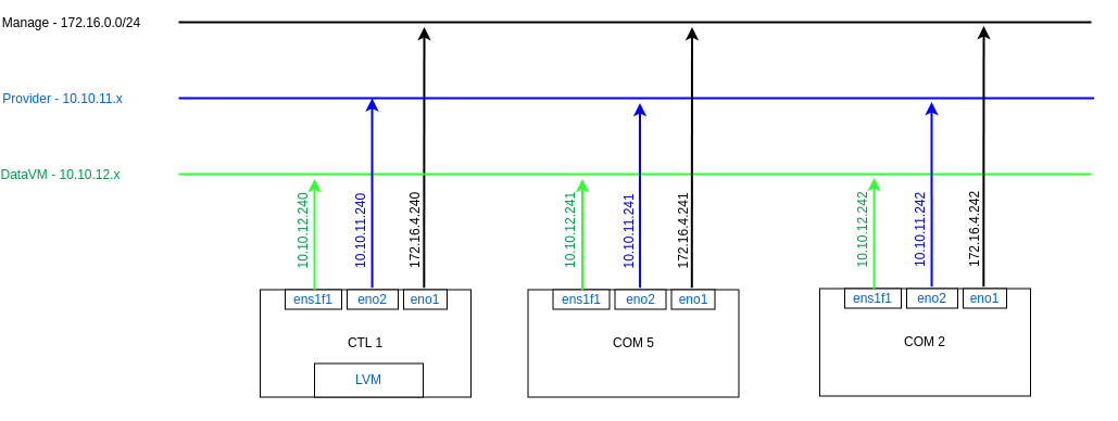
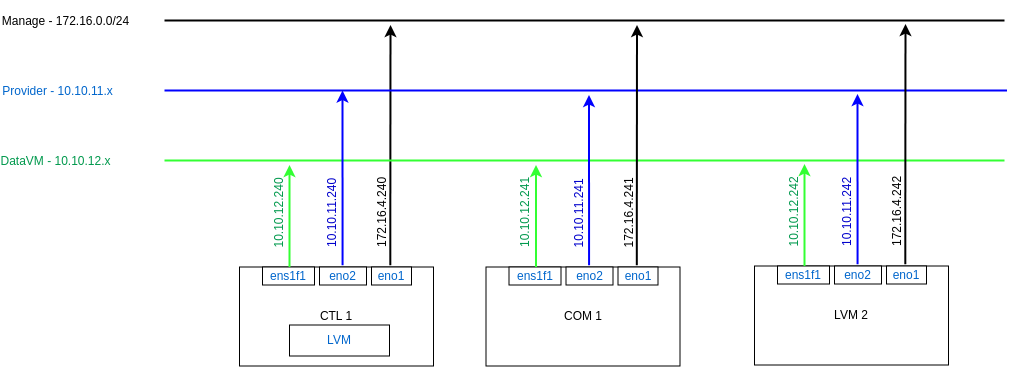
  <mxCell id="0" />
  <mxCell id="1" parent="0" />
  <mxCell id="2" value="" style="endArrow=classic;html=1;exitX=0.75;exitY=0;exitDx=0;exitDy=0;strokeWidth=2;" edge="1" parent="1"><mxGeometry width="50" height="50" relative="1" as="geometry"><mxPoint x="245.786" y="264.643" as="sourcePoint" /><mxPoint x="246" y="24.5" as="targetPoint" /></mxGeometry></mxCell>
  <mxCell id="3" value="CTL 1" style="rounded=0;whiteSpace=wrap;html=1;" parent="1" vertex="1"><mxGeometry x="95" y="266.5" width="194" height="99" as="geometry" /></mxCell>
  <mxCell id="4" value="" style="endArrow=none;html=1;strokeColor=#33FF33;strokeWidth=2;" parent="1" edge="1"><mxGeometry width="50" height="50" relative="1" as="geometry"><mxPoint x="20" y="160" as="sourcePoint" /><mxPoint x="860" y="160" as="targetPoint" /></mxGeometry></mxCell>
  <mxCell id="5" value="&lt;font color=&quot;#00994d&quot;&gt;DataVM - 10.10.12.x&lt;/font&gt;&lt;br&gt;" style="text;html=1;resizable=0;points=[];align=center;verticalAlign=middle;labelBackgroundColor=#ffffff;fontColor=#00CC00;" parent="4" vertex="1" connectable="0"><mxGeometry x="0.788" relative="1" as="geometry"><mxPoint x="-860.5" as="offset" /></mxGeometry></mxCell>
  <mxCell id="6" value="" style="endArrow=none;html=1;strokeWidth=2;" parent="1" edge="1"><mxGeometry width="50" height="50" relative="1" as="geometry"><mxPoint x="20" y="20" as="sourcePoint" /><mxPoint x="860" y="20" as="targetPoint" /></mxGeometry></mxCell>
  <mxCell id="7" value="Manage - 172.16.0.0/24" style="text;html=1;resizable=0;points=[];align=center;verticalAlign=middle;labelBackgroundColor=#ffffff;" parent="6" vertex="1" connectable="0"><mxGeometry x="0.788" relative="1" as="geometry"><mxPoint x="-850.5" as="offset" /></mxGeometry></mxCell>
  <mxCell id="8" value="" style="endArrow=none;html=1;strokeColor=#0000FF;strokeWidth=2;" parent="1" edge="1"><mxGeometry width="50" height="50" relative="1" as="geometry"><mxPoint x="20" y="90" as="sourcePoint" /><mxPoint x="862.5" y="90" as="targetPoint" /></mxGeometry></mxCell>
  <mxCell id="9" value="Provider - 10.10.11.x&lt;br&gt;" style="text;html=1;resizable=0;points=[];align=center;verticalAlign=middle;labelBackgroundColor=#ffffff;fontColor=#0066CC;" parent="8" vertex="1" connectable="0"><mxGeometry x="0.788" relative="1" as="geometry"><mxPoint x="-860.5" as="offset" /></mxGeometry></mxCell>
  <mxCell id="10" value="eno2" style="rounded=0;whiteSpace=wrap;html=1;strokeColor=#000000;fontColor=#0066CC;" parent="1" vertex="1"><mxGeometry x="175" y="266.5" width="47" height="18" as="geometry" /></mxCell>
  <mxCell id="11" value="eno1&lt;br&gt;" style="rounded=0;whiteSpace=wrap;html=1;strokeColor=#000000;fontColor=#0066CC;" parent="1" vertex="1"><mxGeometry x="227" y="266.5" width="40" height="18" as="geometry" /></mxCell>
  <mxCell id="12" value="&lt;div&gt;ens1f1&lt;/div&gt;" style="rounded=0;whiteSpace=wrap;html=1;strokeColor=#000000;fontColor=#0066CC;" parent="1" vertex="1"><mxGeometry x="118" y="266.5" width="52" height="18" as="geometry" /></mxCell>
  <mxCell id="13" value="" style="endArrow=classic;html=1;strokeColor=#33FF33;exitX=0.159;exitY=0.021;exitDx=0;exitDy=0;exitPerimeter=0;strokeWidth=2;" parent="1" edge="1"><mxGeometry width="50" height="50" relative="1" as="geometry"><mxPoint x="145" y="266.5" as="sourcePoint" /><mxPoint x="145" y="164.5" as="targetPoint" /></mxGeometry></mxCell>
  <mxCell id="14" value="" style="endArrow=classic;html=1;exitX=0.5;exitY=0;exitDx=0;exitDy=0;strokeColor=#0000FF;strokeWidth=2;" parent="1" edge="1"><mxGeometry width="50" height="50" relative="1" as="geometry"><mxPoint x="198.071" y="264.643" as="sourcePoint" /><mxPoint x="198" y="90" as="targetPoint" /></mxGeometry></mxCell>
  <mxCell id="15" value="172.16.4.240" style="text;html=1;rotation=-90;" vertex="1" parent="1"><mxGeometry x="188.5" y="184.5" width="100" height="30" as="geometry" /></mxCell>
- <mxCell id="16" value="LVM" style="rounded=0;whiteSpace=wrap;html=1;strokeColor=#000000;fontColor=#0066CC;" vertex="1" parent="1"><mxGeometry x="145" y="334.5" width="100" height="31" as="geometry" /></mxCell>
+ <mxCell id="16" value="LVM" style="rounded=0;whiteSpace=wrap;html=1;strokeColor=#000000;fontColor=#0066CC;" vertex="1" parent="1"><mxGeometry x="145" y="324.5" width="100" height="31" as="geometry" /></mxCell>
  <mxCell id="17" value="&lt;font color=&quot;#0000cc&quot;&gt;10.10.11.240&lt;/font&gt;" style="text;html=1;rotation=-90;" vertex="1" parent="1"><mxGeometry x="143.5" y="189.5" width="90" height="30" as="geometry" /></mxCell>
  <mxCell id="18" value="&lt;font color=&quot;#00994d&quot;&gt;10.10.12.240&lt;/font&gt;" style="text;html=1;rotation=-90;" vertex="1" parent="1"><mxGeometry x="85" y="184.5" width="100" height="30" as="geometry" /></mxCell>
  <mxCell id="19" value="" style="endArrow=classic;html=1;exitX=0.75;exitY=0;exitDx=0;exitDy=0;strokeWidth=2;" edge="1" parent="1"><mxGeometry width="50" height="50" relative="1" as="geometry"><mxPoint x="492.286" y="264.643" as="sourcePoint" /><mxPoint x="492.5" y="24.5" as="targetPoint" /></mxGeometry></mxCell>
- <mxCell id="20" value="COM 5" style="rounded=0;whiteSpace=wrap;html=1;" vertex="1" parent="1"><mxGeometry x="341.5" y="266.5" width="194" height="99" as="geometry" /></mxCell>
+ <mxCell id="20" value="COM 1" style="rounded=0;whiteSpace=wrap;html=1;" vertex="1" parent="1"><mxGeometry x="341.5" y="266.5" width="194" height="99" as="geometry" /></mxCell>
  <mxCell id="21" value="eno2" style="rounded=0;whiteSpace=wrap;html=1;strokeColor=#000000;fontColor=#0066CC;" vertex="1" parent="1"><mxGeometry x="421.5" y="266.5" width="47" height="18" as="geometry" /></mxCell>
  <mxCell id="22" value="eno1&lt;br&gt;" style="rounded=0;whiteSpace=wrap;html=1;strokeColor=#000000;fontColor=#0066CC;" vertex="1" parent="1"><mxGeometry x="473.5" y="266.5" width="40" height="18" as="geometry" /></mxCell>
  <mxCell id="23" value="&lt;div&gt;ens1f1&lt;/div&gt;" style="rounded=0;whiteSpace=wrap;html=1;strokeColor=#000000;fontColor=#0066CC;" vertex="1" parent="1"><mxGeometry x="364.5" y="266.5" width="52" height="18" as="geometry" /></mxCell>
  <mxCell id="24" value="" style="endArrow=classic;html=1;strokeColor=#33FF33;exitX=0.159;exitY=0.021;exitDx=0;exitDy=0;exitPerimeter=0;strokeWidth=2;" edge="1" parent="1"><mxGeometry width="50" height="50" relative="1" as="geometry"><mxPoint x="391.5" y="266.5" as="sourcePoint" /><mxPoint x="391.5" y="164.5" as="targetPoint" /></mxGeometry></mxCell>
  <mxCell id="25" value="" style="endArrow=classic;html=1;exitX=0.5;exitY=0;exitDx=0;exitDy=0;strokeColor=#0000FF;strokeWidth=2;" edge="1" parent="1"><mxGeometry width="50" height="50" relative="1" as="geometry"><mxPoint x="444.571" y="264.643" as="sourcePoint" /><mxPoint x="444.5" y="94.5" as="targetPoint" /></mxGeometry></mxCell>
  <mxCell id="26" value="172.16.4.241" style="text;html=1;rotation=-90;" vertex="1" parent="1"><mxGeometry x="435" y="184.5" width="100" height="30" as="geometry" /></mxCell>
  <mxCell id="27" value="&lt;font color=&quot;#0000cc&quot;&gt;10.10.11.241&lt;/font&gt;" style="text;html=1;rotation=-90;" vertex="1" parent="1"><mxGeometry x="390" y="189.5" width="90" height="30" as="geometry" /></mxCell>
  <mxCell id="28" value="&lt;font color=&quot;#00994d&quot;&gt;10.10.12.241&lt;/font&gt;" style="text;html=1;rotation=-90;" vertex="1" parent="1"><mxGeometry x="331.5" y="184.5" width="100" height="30" as="geometry" /></mxCell>
  <mxCell id="29" value="" style="endArrow=classic;html=1;exitX=0.75;exitY=0;exitDx=0;exitDy=0;strokeWidth=2;" edge="1" parent="1"><mxGeometry width="50" height="50" relative="1" as="geometry"><mxPoint x="760.786" y="263.643" as="sourcePoint" /><mxPoint x="761" y="23.5" as="targetPoint" /></mxGeometry></mxCell>
- <mxCell id="30" value="COM 2" style="rounded=0;whiteSpace=wrap;html=1;" vertex="1" parent="1"><mxGeometry x="610" y="265.5" width="194" height="99" as="geometry" /></mxCell>
+ <mxCell id="30" value="LVM 2" style="rounded=0;whiteSpace=wrap;html=1;" vertex="1" parent="1"><mxGeometry x="610" y="265.5" width="194" height="99" as="geometry" /></mxCell>
  <mxCell id="31" value="eno2" style="rounded=0;whiteSpace=wrap;html=1;strokeColor=#000000;fontColor=#0066CC;" vertex="1" parent="1"><mxGeometry x="690" y="265.5" width="47" height="18" as="geometry" /></mxCell>
  <mxCell id="32" value="eno1&lt;br&gt;" style="rounded=0;whiteSpace=wrap;html=1;strokeColor=#000000;fontColor=#0066CC;" vertex="1" parent="1"><mxGeometry x="742" y="265.5" width="40" height="18" as="geometry" /></mxCell>
  <mxCell id="33" value="&lt;div&gt;ens1f1&lt;/div&gt;" style="rounded=0;whiteSpace=wrap;html=1;strokeColor=#000000;fontColor=#0066CC;" vertex="1" parent="1"><mxGeometry x="633" y="265.5" width="52" height="18" as="geometry" /></mxCell>
  <mxCell id="34" value="" style="endArrow=classic;html=1;strokeColor=#33FF33;exitX=0.159;exitY=0.021;exitDx=0;exitDy=0;exitPerimeter=0;strokeWidth=2;" edge="1" parent="1"><mxGeometry width="50" height="50" relative="1" as="geometry"><mxPoint x="660" y="265.5" as="sourcePoint" /><mxPoint x="660" y="163.5" as="targetPoint" /></mxGeometry></mxCell>
  <mxCell id="35" value="" style="endArrow=classic;html=1;exitX=0.5;exitY=0;exitDx=0;exitDy=0;strokeColor=#0000FF;strokeWidth=2;" edge="1" parent="1"><mxGeometry width="50" height="50" relative="1" as="geometry"><mxPoint x="713.071" y="263.643" as="sourcePoint" /><mxPoint x="713" y="93.5" as="targetPoint" /></mxGeometry></mxCell>
  <mxCell id="36" value="172.16.4.242" style="text;html=1;rotation=-90;" vertex="1" parent="1"><mxGeometry x="703.5" y="183.5" width="100" height="30" as="geometry" /></mxCell>
  <mxCell id="37" value="&lt;font color=&quot;#0000cc&quot;&gt;10.10.11.242&lt;/font&gt;" style="text;html=1;rotation=-90;" vertex="1" parent="1"><mxGeometry x="658.5" y="188.5" width="90" height="30" as="geometry" /></mxCell>
  <mxCell id="38" value="&lt;font color=&quot;#00994d&quot;&gt;10.10.12.242&lt;/font&gt;" style="text;html=1;rotation=-90;" vertex="1" parent="1"><mxGeometry x="600" y="183.5" width="100" height="30" as="geometry" /></mxCell>
